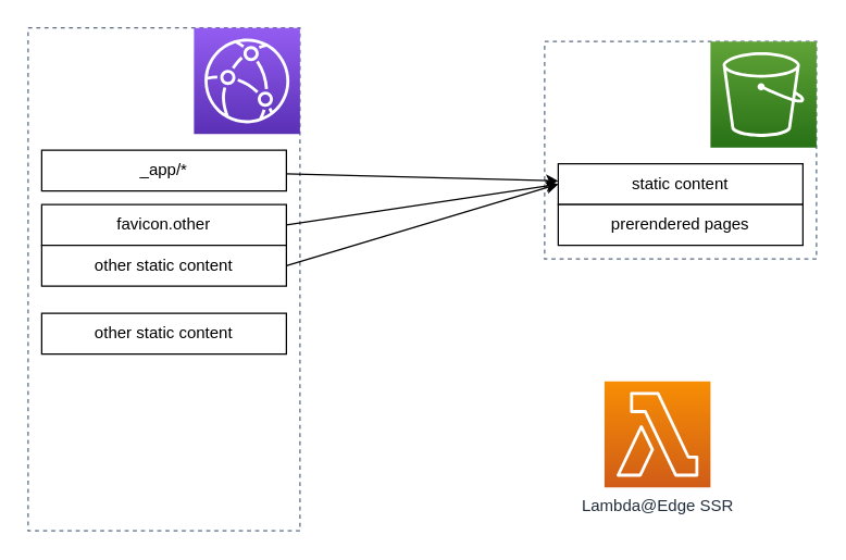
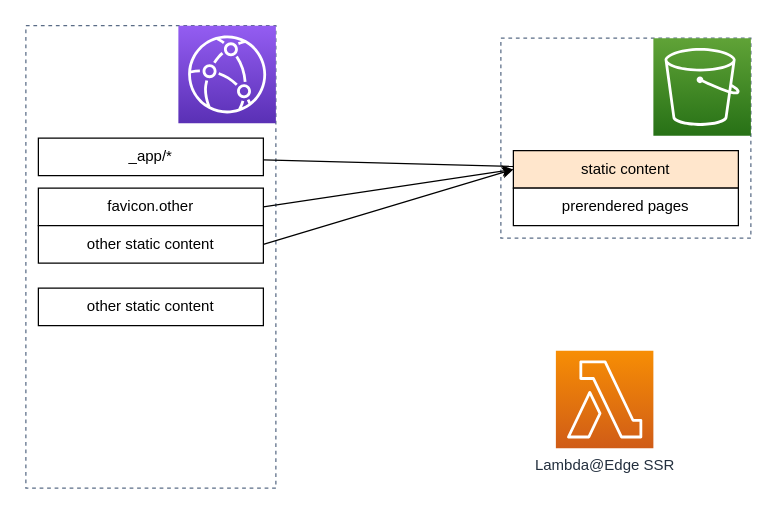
  <mxCell id="0" />
  <mxCell id="1" parent="0" />
  <mxCell id="2" value="" style="fillColor=none;strokeColor=#5A6C86;dashed=1;verticalAlign=top;fontStyle=0;fontColor=#5A6C86;" vertex="1" parent="1"><mxGeometry x="20" y="20" width="200" height="370" as="geometry" /></mxCell>
  <mxCell id="3" value="" style="fillColor=none;strokeColor=#5A6C86;dashed=1;verticalAlign=top;fontStyle=0;fontColor=#5A6C86;" vertex="1" parent="1"><mxGeometry x="400" y="30" width="200" height="160" as="geometry" /></mxCell>
  <mxCell id="4" value="" style="sketch=0;points=[[0,0,0],[0.25,0,0],[0.5,0,0],[0.75,0,0],[1,0,0],[0,1,0],[0.25,1,0],[0.5,1,0],[0.75,1,0],[1,1,0],[0,0.25,0],[0,0.5,0],[0,0.75,0],[1,0.25,0],[1,0.5,0],[1,0.75,0]];outlineConnect=0;fontColor=#232F3E;gradientColor=#945DF2;gradientDirection=north;fillColor=#5A30B5;strokeColor=#ffffff;dashed=0;verticalLabelPosition=bottom;verticalAlign=top;align=center;html=1;fontSize=12;fontStyle=0;aspect=fixed;shape=mxgraph.aws4.resourceIcon;resIcon=mxgraph.aws4.cloudfront;" vertex="1" parent="1"><mxGeometry x="142" y="20" width="78" height="78" as="geometry" /></mxCell>
  <mxCell id="5" value="Lambda@Edge SSR" style="sketch=0;points=[[0,0,0],[0.25,0,0],[0.5,0,0],[0.75,0,0],[1,0,0],[0,1,0],[0.25,1,0],[0.5,1,0],[0.75,1,0],[1,1,0],[0,0.25,0],[0,0.5,0],[0,0.75,0],[1,0.25,0],[1,0.5,0],[1,0.75,0]];outlineConnect=0;fontColor=#232F3E;gradientColor=#F78E04;gradientDirection=north;fillColor=#D05C17;strokeColor=#ffffff;dashed=0;verticalLabelPosition=bottom;verticalAlign=top;align=center;html=1;fontSize=12;fontStyle=0;aspect=fixed;shape=mxgraph.aws4.resourceIcon;resIcon=mxgraph.aws4.lambda;" vertex="1" parent="1"><mxGeometry x="444" y="280" width="78" height="78" as="geometry" /></mxCell>
  <mxCell id="6" value="" style="sketch=0;points=[[0,0,0],[0.25,0,0],[0.5,0,0],[0.75,0,0],[1,0,0],[0,1,0],[0.25,1,0],[0.5,1,0],[0.75,1,0],[1,1,0],[0,0.25,0],[0,0.5,0],[0,0.75,0],[1,0.25,0],[1,0.5,0],[1,0.75,0]];outlineConnect=0;fontColor=#232F3E;gradientColor=#60A337;gradientDirection=north;fillColor=#277116;strokeColor=#ffffff;dashed=0;verticalLabelPosition=bottom;verticalAlign=top;align=center;html=1;fontSize=12;fontStyle=0;aspect=fixed;shape=mxgraph.aws4.resourceIcon;resIcon=mxgraph.aws4.s3;" vertex="1" parent="1"><mxGeometry x="522" y="30" width="78" height="78" as="geometry" /></mxCell>
- <mxCell id="7" value="static content" style="rounded=0;whiteSpace=wrap;html=1;" vertex="1" parent="1"><mxGeometry x="410" y="120" width="180" height="30" as="geometry" /></mxCell>
+ <mxCell id="7" value="static content" style="rounded=0;whiteSpace=wrap;html=1;fillColor=#ffe6cc;" vertex="1" parent="1"><mxGeometry x="410" y="120" width="180" height="30" as="geometry" /></mxCell>
  <mxCell id="8" value="prerendered pages" style="rounded=0;whiteSpace=wrap;html=1;" vertex="1" parent="1"><mxGeometry x="410" y="150" width="180" height="30" as="geometry" /></mxCell>
- <mxCell id="9" style="rounded=0;orthogonalLoop=1;jettySize=auto;html=1;" edge="1" parent="1" source="10" target="7"><mxGeometry relative="1" as="geometry" /></mxCell>
+ <mxCell id="9" style="rounded=0;orthogonalLoop=1;jettySize=auto;html=1;endArrow=none;" edge="1" parent="1" source="10" target="7"><mxGeometry relative="1" as="geometry" /></mxCell>
  <mxCell id="10" value="_app/*" style="rounded=0;whiteSpace=wrap;html=1;" vertex="1" parent="1"><mxGeometry x="30" y="110" width="180" height="30" as="geometry" /></mxCell>
  <mxCell id="11" style="edgeStyle=none;rounded=0;orthogonalLoop=1;jettySize=auto;html=1;exitX=1;exitY=0.5;exitDx=0;exitDy=0;" edge="1" parent="1" source="12"><mxGeometry relative="1" as="geometry"><mxPoint x="410" y="135" as="targetPoint" /></mxGeometry></mxCell>
  <mxCell id="12" value="favicon.other" style="rounded=0;whiteSpace=wrap;html=1;" vertex="1" parent="1"><mxGeometry x="30" y="150" width="180" height="30" as="geometry" /></mxCell>
  <mxCell id="13" style="edgeStyle=none;rounded=0;orthogonalLoop=1;jettySize=auto;html=1;entryX=0;entryY=0.5;entryDx=0;entryDy=0;exitX=1;exitY=0.5;exitDx=0;exitDy=0;" edge="1" parent="1" source="14" target="7"><mxGeometry relative="1" as="geometry"><mxPoint x="360" y="180" as="targetPoint" /></mxGeometry></mxCell>
  <mxCell id="14" value="other static content" style="rounded=0;whiteSpace=wrap;html=1;" vertex="1" parent="1"><mxGeometry x="30" y="180" width="180" height="30" as="geometry" /></mxCell>
  <mxCell id="15" value="other static content" style="rounded=0;whiteSpace=wrap;html=1;" vertex="1" parent="1"><mxGeometry x="30" y="230" width="180" height="30" as="geometry" /></mxCell>
